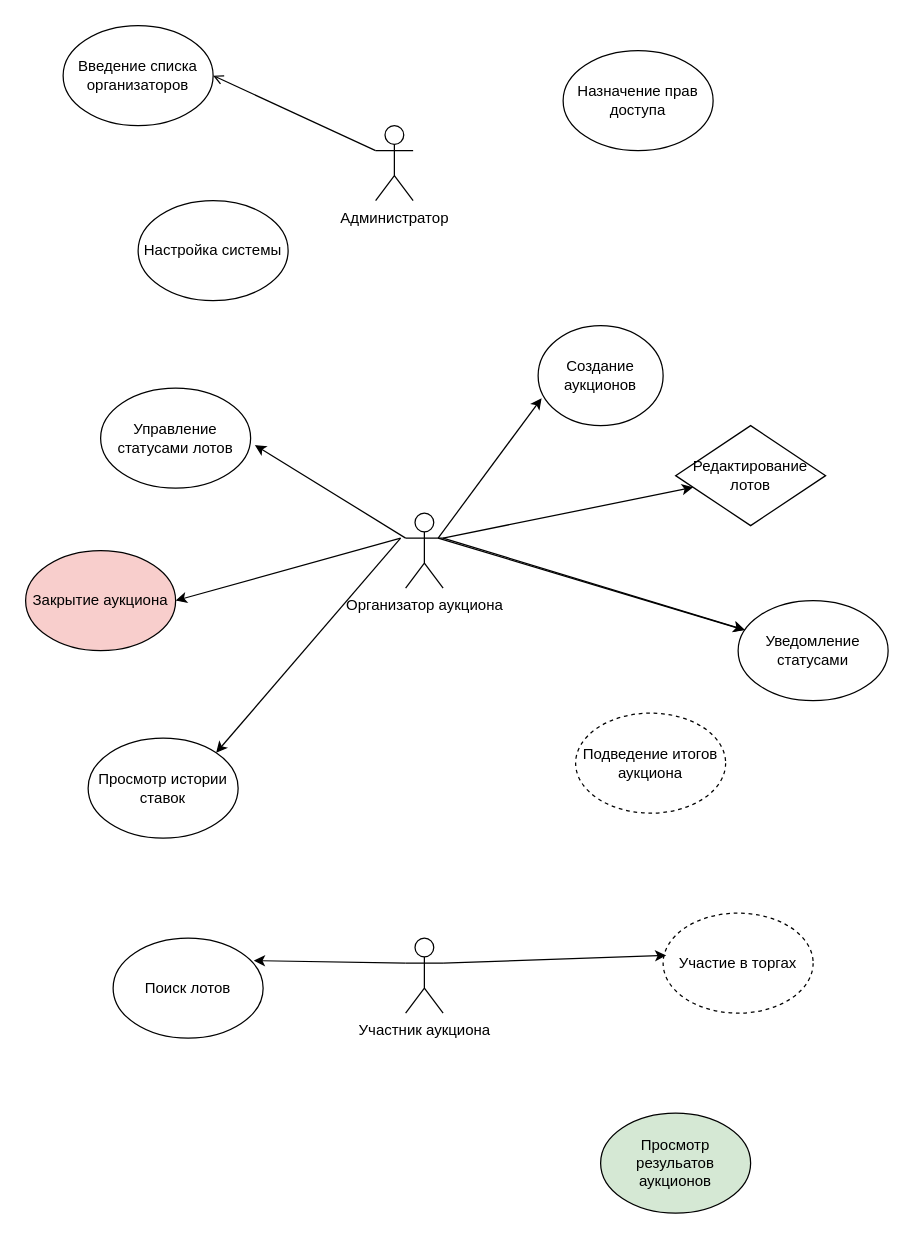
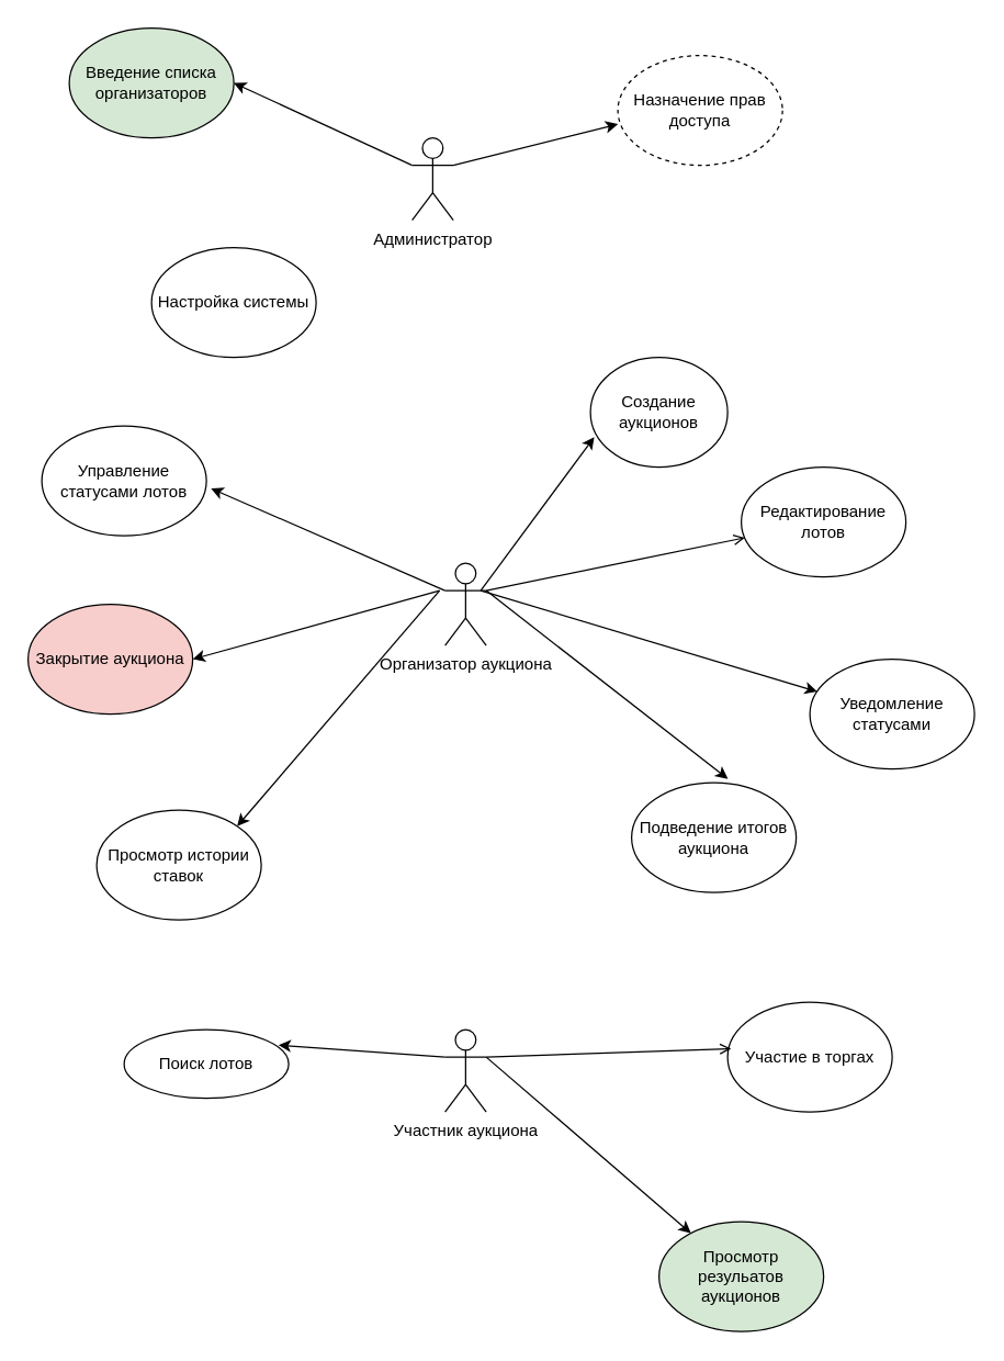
  <mxCell id="0" />
  <mxCell id="1" parent="0" />
  <mxCell id="2" value="Администратор&lt;div&gt;&lt;br&gt;&lt;/div&gt;" style="shape=umlActor;verticalLabelPosition=bottom;verticalAlign=top;html=1;outlineConnect=0;" vertex="1" parent="1"><mxGeometry x="300" y="100" width="30" height="60" as="geometry" /></mxCell>
- <mxCell id="3" value="Введение списка организаторов" style="ellipse;whiteSpace=wrap;html=1;" vertex="1" parent="1"><mxGeometry x="50" y="20" width="120" height="80" as="geometry" /></mxCell>
- <mxCell id="4" value="Назначение прав доступа" style="ellipse;whiteSpace=wrap;html=1;" vertex="1" parent="1"><mxGeometry x="450" y="40" width="120" height="80" as="geometry" /></mxCell>
- <mxCell id="5" value="Настройка системы" style="ellipse;whiteSpace=wrap;html=1;" vertex="1" parent="1"><mxGeometry x="110" y="160" width="120" height="80" as="geometry" /></mxCell>
+ <mxCell id="3" value="Введение списка организаторов" style="ellipse;whiteSpace=wrap;html=1;fillColor=#d5e8d4;" vertex="1" parent="1"><mxGeometry x="50" y="20" width="120" height="80" as="geometry" /></mxCell>
+ <mxCell id="4" value="Назначение прав доступа" style="ellipse;whiteSpace=wrap;html=1;dashed=1;" vertex="1" parent="1"><mxGeometry x="450" y="40" width="120" height="80" as="geometry" /></mxCell>
+ <mxCell id="5" value="Настройка системы" style="ellipse;whiteSpace=wrap;html=1;" vertex="1" parent="1"><mxGeometry x="110" y="180" width="120" height="80" as="geometry" /></mxCell>
  <mxCell id="6" value="Организатор аукциона&lt;div&gt;&lt;br&gt;&lt;/div&gt;" style="shape=umlActor;verticalLabelPosition=bottom;verticalAlign=top;html=1;outlineConnect=0;" vertex="1" parent="1"><mxGeometry x="324" y="410" width="30" height="60" as="geometry" /></mxCell>
  <mxCell id="7" value="Создание аукционов" style="ellipse;whiteSpace=wrap;html=1;" vertex="1" parent="1"><mxGeometry x="430" y="260" width="100" height="80" as="geometry" /></mxCell>
- <mxCell id="8" value="Управление статусами лотов" style="ellipse;whiteSpace=wrap;html=1;" vertex="1" parent="1"><mxGeometry x="80" y="310" width="120" height="80" as="geometry" /></mxCell>
+ <mxCell id="8" value="Управление статусами лотов" style="ellipse;whiteSpace=wrap;html=1;" vertex="1" parent="1"><mxGeometry x="30" y="310" width="120" height="80" as="geometry" /></mxCell>
  <mxCell id="9" value="Закрытие аукциона" style="ellipse;whiteSpace=wrap;html=1;fillColor=#f8cecc;" vertex="1" parent="1"><mxGeometry x="20" y="440" width="120" height="80" as="geometry" /></mxCell>
  <mxCell id="10" value="Просмотр истории ставок" style="ellipse;whiteSpace=wrap;html=1;" vertex="1" parent="1"><mxGeometry x="70" y="590" width="120" height="80" as="geometry" /></mxCell>
- <mxCell id="11" value="Подведение итогов аукциона" style="ellipse;whiteSpace=wrap;html=1;dashed=1;" vertex="1" parent="1"><mxGeometry x="460" y="570" width="120" height="80" as="geometry" /></mxCell>
+ <mxCell id="11" value="Подведение итогов аукциона" style="ellipse;whiteSpace=wrap;html=1;" vertex="1" parent="1"><mxGeometry x="460" y="570" width="120" height="80" as="geometry" /></mxCell>
  <mxCell id="12" value="Уведомление статусами" style="ellipse;whiteSpace=wrap;html=1;" vertex="1" parent="1"><mxGeometry x="590" y="480" width="120" height="80" as="geometry" /></mxCell>
- <mxCell id="13" value="" style="endArrow=open;html=1;rounded=0;exitX=0;exitY=0.333;exitDx=0;exitDy=0;exitPerimeter=0;entryX=1;entryY=0.5;entryDx=0;entryDy=0;" edge="1" parent="1" source="2" target="3"><mxGeometry width="50" height="50" relative="1" as="geometry"><mxPoint x="480" y="310" as="sourcePoint" /><mxPoint x="530" y="260" as="targetPoint" /></mxGeometry></mxCell>
+ <mxCell id="13" value="" style="endArrow=classic;html=1;rounded=0;exitX=0;exitY=0.333;exitDx=0;exitDy=0;exitPerimeter=0;entryX=1;entryY=0.5;entryDx=0;entryDy=0;" edge="1" parent="1" source="2" target="3"><mxGeometry width="50" height="50" relative="1" as="geometry"><mxPoint x="480" y="310" as="sourcePoint" /><mxPoint x="530" y="260" as="targetPoint" /></mxGeometry></mxCell>
+ <mxCell id="14" value="" style="endArrow=classic;html=1;rounded=0;entryX=0;entryY=0.625;entryDx=0;entryDy=0;entryPerimeter=0;exitX=1;exitY=0.333;exitDx=0;exitDy=0;exitPerimeter=0;" edge="1" parent="1" source="2" target="4"><mxGeometry width="50" height="50" relative="1" as="geometry"><mxPoint x="480" y="310" as="sourcePoint" /><mxPoint x="530" y="260" as="targetPoint" /></mxGeometry></mxCell>
  <mxCell id="15" value="" style="endArrow=classic;html=1;rounded=0;entryX=1.028;entryY=0.569;entryDx=0;entryDy=0;entryPerimeter=0;exitX=0;exitY=0.333;exitDx=0;exitDy=0;exitPerimeter=0;" edge="1" parent="1" source="6" target="8"><mxGeometry width="50" height="50" relative="1" as="geometry"><mxPoint x="480" y="480" as="sourcePoint" /><mxPoint x="530" y="430" as="targetPoint" /></mxGeometry></mxCell>
  <mxCell id="16" value="" style="endArrow=classic;html=1;rounded=0;entryX=1;entryY=0.5;entryDx=0;entryDy=0;" edge="1" parent="1" target="9"><mxGeometry width="50" height="50" relative="1" as="geometry"><mxPoint x="320" y="430" as="sourcePoint" /><mxPoint x="530" y="430" as="targetPoint" /></mxGeometry></mxCell>
  <mxCell id="17" value="" style="endArrow=classic;html=1;rounded=0;entryX=1;entryY=0;entryDx=0;entryDy=0;" edge="1" parent="1" target="10"><mxGeometry width="50" height="50" relative="1" as="geometry"><mxPoint x="320" y="430" as="sourcePoint" /><mxPoint x="530" y="430" as="targetPoint" /></mxGeometry></mxCell>
- <mxCell id="18" value="" style="endArrow=classic;html=1;rounded=0;exitX=1;exitY=0.333;exitDx=0;exitDy=0;exitPerimeter=0;" edge="1" parent="1" source="6" target="12"><mxGeometry width="50" height="50" relative="1" as="geometry"><mxPoint x="480" y="480" as="sourcePoint" /><mxPoint x="530" y="430" as="targetPoint" /></mxGeometry></mxCell>
+ <mxCell id="18" value="" style="endArrow=classic;html=1;rounded=0;exitX=1;exitY=0.333;exitDx=0;exitDy=0;exitPerimeter=0;entryX=0.585;entryY=-0.035;entryDx=0;entryDy=0;entryPerimeter=0;" edge="1" parent="1" source="6" target="11"><mxGeometry width="50" height="50" relative="1" as="geometry"><mxPoint x="480" y="480" as="sourcePoint" /><mxPoint x="530" y="430" as="targetPoint" /></mxGeometry></mxCell>
  <mxCell id="19" value="" style="endArrow=classic;html=1;rounded=0;" edge="1" parent="1" target="12"><mxGeometry width="50" height="50" relative="1" as="geometry"><mxPoint x="350" y="430" as="sourcePoint" /><mxPoint x="530" y="430" as="targetPoint" /></mxGeometry></mxCell>
- <mxCell id="20" value="" style="endArrow=classic;html=1;rounded=0;exitX=1;exitY=0.333;exitDx=0;exitDy=0;exitPerimeter=0;" edge="1" parent="1" source="6" target="21"><mxGeometry width="50" height="50" relative="1" as="geometry"><mxPoint x="360" y="430" as="sourcePoint" /><mxPoint x="530" y="430" as="targetPoint" /></mxGeometry></mxCell>
- <mxCell id="21" value="Редактирование лотов" style="rhombus;whiteSpace=wrap;html=1;" vertex="1" parent="1"><mxGeometry x="540" y="340" width="120" height="80" as="geometry" /></mxCell>
+ <mxCell id="20" value="" style="endArrow=open;html=1;rounded=0;exitX=1;exitY=0.333;exitDx=0;exitDy=0;exitPerimeter=0;" edge="1" parent="1" source="6" target="21"><mxGeometry width="50" height="50" relative="1" as="geometry"><mxPoint x="360" y="430" as="sourcePoint" /><mxPoint x="530" y="430" as="targetPoint" /></mxGeometry></mxCell>
+ <mxCell id="21" value="Редактирование лотов" style="ellipse;whiteSpace=wrap;html=1;" vertex="1" parent="1"><mxGeometry x="540" y="340" width="120" height="80" as="geometry" /></mxCell>
  <mxCell id="22" value="" style="endArrow=classic;html=1;rounded=0;entryX=0.028;entryY=0.725;entryDx=0;entryDy=0;entryPerimeter=0;" edge="1" parent="1" target="7"><mxGeometry width="50" height="50" relative="1" as="geometry"><mxPoint x="350" y="430" as="sourcePoint" /><mxPoint x="530" y="430" as="targetPoint" /></mxGeometry></mxCell>
  <mxCell id="23" value="Участник аукциона" style="shape=umlActor;verticalLabelPosition=bottom;verticalAlign=top;html=1;outlineConnect=0;" vertex="1" parent="1"><mxGeometry x="324" y="750" width="30" height="60" as="geometry" /></mxCell>
- <mxCell id="24" value="Поиск лотов" style="ellipse;whiteSpace=wrap;html=1;" vertex="1" parent="1"><mxGeometry x="90" y="750" width="120" height="80" as="geometry" /></mxCell>
- <mxCell id="25" value="Участие в торгах" style="ellipse;whiteSpace=wrap;html=1;dashed=1;" vertex="1" parent="1"><mxGeometry x="530" y="730" width="120" height="80" as="geometry" /></mxCell>
+ <mxCell id="24" value="Поиск лотов" style="ellipse;whiteSpace=wrap;html=1;" vertex="1" parent="1"><mxGeometry x="90" y="750" width="120" height="50" as="geometry" /></mxCell>
+ <mxCell id="25" value="Участие в торгах" style="ellipse;whiteSpace=wrap;html=1;" vertex="1" parent="1"><mxGeometry x="530" y="730" width="120" height="80" as="geometry" /></mxCell>
  <mxCell id="26" value="Просмотр резульатов аукционов" style="ellipse;whiteSpace=wrap;html=1;fillColor=#d5e8d4;" vertex="1" parent="1"><mxGeometry x="480" y="890" width="120" height="80" as="geometry" /></mxCell>
  <mxCell id="27" value="" style="endArrow=classic;html=1;rounded=0;exitX=0;exitY=0.333;exitDx=0;exitDy=0;exitPerimeter=0;entryX=0.938;entryY=0.225;entryDx=0;entryDy=0;entryPerimeter=0;" edge="1" parent="1" source="23" target="24"><mxGeometry width="50" height="50" relative="1" as="geometry"><mxPoint x="480" y="730" as="sourcePoint" /><mxPoint x="530" y="680" as="targetPoint" /></mxGeometry></mxCell>
- <mxCell id="28" value="" style="endArrow=classic;html=1;rounded=0;exitX=1;exitY=0.333;exitDx=0;exitDy=0;exitPerimeter=0;entryX=0.021;entryY=0.423;entryDx=0;entryDy=0;entryPerimeter=0;" edge="1" parent="1" source="23" target="25"><mxGeometry width="50" height="50" relative="1" as="geometry"><mxPoint x="480" y="730" as="sourcePoint" /><mxPoint x="530" y="740" as="targetPoint" /></mxGeometry></mxCell>
+ <mxCell id="28" value="" style="endArrow=open;html=1;rounded=0;exitX=1;exitY=0.333;exitDx=0;exitDy=0;exitPerimeter=0;entryX=0.021;entryY=0.423;entryDx=0;entryDy=0;entryPerimeter=0;" edge="1" parent="1" source="23" target="25"><mxGeometry width="50" height="50" relative="1" as="geometry"><mxPoint x="480" y="730" as="sourcePoint" /><mxPoint x="530" y="740" as="targetPoint" /></mxGeometry></mxCell>
+ <mxCell id="29" value="" style="endArrow=classic;html=1;rounded=0;exitX=1;exitY=0.333;exitDx=0;exitDy=0;exitPerimeter=0;" edge="1" parent="1" source="23" target="26"><mxGeometry width="50" height="50" relative="1" as="geometry"><mxPoint x="480" y="730" as="sourcePoint" /><mxPoint x="530" y="680" as="targetPoint" /></mxGeometry></mxCell>
